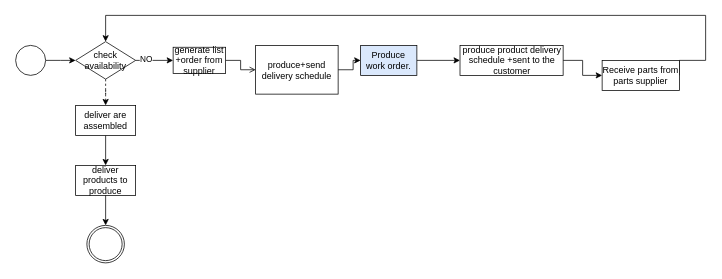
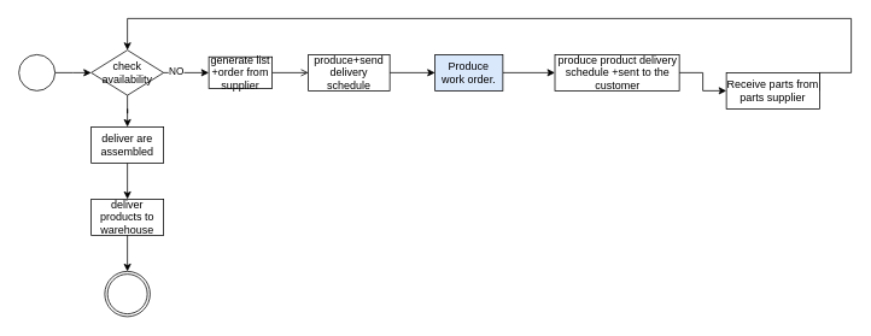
  <mxCell id="0" />
  <mxCell id="1" parent="0" />
  <mxCell id="2" value="" style="edgeStyle=orthogonalEdgeStyle;rounded=0;orthogonalLoop=1;jettySize=auto;html=1;" edge="1" parent="1" source="3"><mxGeometry relative="1" as="geometry"><mxPoint x="100" y="80" as="targetPoint" /></mxGeometry></mxCell>
  <mxCell id="3" value="" style="ellipse;whiteSpace=wrap;html=1;aspect=fixed;" vertex="1" parent="1"><mxGeometry x="20" y="60" width="40" height="40" as="geometry" /></mxCell>
  <mxCell id="4" value="" style="edgeStyle=orthogonalEdgeStyle;rounded=0;orthogonalLoop=1;jettySize=auto;html=1;" edge="1" parent="1"><mxGeometry relative="1" as="geometry"><mxPoint x="180" y="80" as="sourcePoint" /><mxPoint x="230" y="80" as="targetPoint" /></mxGeometry></mxCell>
  <mxCell id="5" value="NO" style="edgeLabel;html=1;align=center;verticalAlign=middle;resizable=0;points=[];" vertex="1" connectable="0" parent="4"><mxGeometry x="-0.48" y="3" relative="1" as="geometry"><mxPoint as="offset" /></mxGeometry></mxCell>
- <mxCell id="6" value="" style="edgeStyle=orthogonalEdgeStyle;rounded=0;orthogonalLoop=1;jettySize=auto;html=1;dashed=1;" edge="1" parent="1" source="7" target="19"><mxGeometry relative="1" as="geometry" /></mxCell>
+ <mxCell id="6" value="" style="edgeStyle=orthogonalEdgeStyle;rounded=0;orthogonalLoop=1;jettySize=auto;html=1;" edge="1" parent="1" source="7" target="19"><mxGeometry relative="1" as="geometry" /></mxCell>
  <mxCell id="7" value="check availability" style="rhombus;whiteSpace=wrap;html=1;" vertex="1" parent="1"><mxGeometry x="100" y="55" width="80" height="50" as="geometry" /></mxCell>
  <mxCell id="8" value="" style="edgeStyle=orthogonalEdgeStyle;rounded=0;orthogonalLoop=1;jettySize=auto;html=1;endArrow=open;" edge="1" parent="1" source="9" target="11"><mxGeometry relative="1" as="geometry" /></mxCell>
  <mxCell id="9" value="generate list +order from supplier" style="whiteSpace=wrap;html=1;" vertex="1" parent="1"><mxGeometry x="230" y="62.5" width="70" height="35" as="geometry" /></mxCell>
  <mxCell id="10" value="" style="edgeStyle=orthogonalEdgeStyle;rounded=0;orthogonalLoop=1;jettySize=auto;html=1;" edge="1" parent="1" source="11" target="13"><mxGeometry relative="1" as="geometry" /></mxCell>
- <mxCell id="11" value="produce+send delivery schedule" style="whiteSpace=wrap;html=1;" vertex="1" parent="1"><mxGeometry x="340" y="60" width="110" height="65" as="geometry" /></mxCell>
+ <mxCell id="11" value="produce+send delivery schedule" style="whiteSpace=wrap;html=1;" vertex="1" parent="1"><mxGeometry x="340" y="60" width="90" height="40" as="geometry" /></mxCell>
  <mxCell id="12" value="" style="edgeStyle=orthogonalEdgeStyle;rounded=0;orthogonalLoop=1;jettySize=auto;html=1;" edge="1" parent="1" source="13" target="15"><mxGeometry relative="1" as="geometry" /></mxCell>
  <mxCell id="13" value="Produce work order." style="whiteSpace=wrap;html=1;fillColor=#dae8fc;" vertex="1" parent="1"><mxGeometry x="480" y="60" width="75" height="40" as="geometry" /></mxCell>
  <mxCell id="14" value="" style="edgeStyle=orthogonalEdgeStyle;rounded=0;orthogonalLoop=1;jettySize=auto;html=1;" edge="1" parent="1" source="15" target="17"><mxGeometry relative="1" as="geometry" /></mxCell>
  <mxCell id="15" value="produce product delivery schedule +sent to the customer" style="whiteSpace=wrap;html=1;" vertex="1" parent="1"><mxGeometry x="612.5" y="60" width="137.5" height="40" as="geometry" /></mxCell>
  <mxCell id="16" style="edgeStyle=orthogonalEdgeStyle;rounded=0;orthogonalLoop=1;jettySize=auto;html=1;exitX=1;exitY=0.5;exitDx=0;exitDy=0;entryX=0.5;entryY=0;entryDx=0;entryDy=0;" edge="1" parent="1" source="17" target="7"><mxGeometry relative="1" as="geometry"><mxPoint x="140" y="20" as="targetPoint" /><mxPoint x="980" y="80" as="sourcePoint" /><Array as="points"><mxPoint x="940" y="80" /><mxPoint x="940" y="20" /><mxPoint x="140" y="20" /></Array></mxGeometry></mxCell>
  <mxCell id="17" value="Receive parts from parts supplier" style="whiteSpace=wrap;html=1;" vertex="1" parent="1"><mxGeometry x="802" y="80" width="103" height="40" as="geometry" /></mxCell>
  <mxCell id="18" value="" style="edgeStyle=orthogonalEdgeStyle;rounded=0;orthogonalLoop=1;jettySize=auto;html=1;" edge="1" parent="1" source="19" target="20"><mxGeometry relative="1" as="geometry" /></mxCell>
  <mxCell id="19" value="deliver are assembled" style="whiteSpace=wrap;html=1;" vertex="1" parent="1"><mxGeometry x="100" y="140" width="80" height="40" as="geometry" /></mxCell>
- <mxCell id="20" value="deliver products to produce" style="whiteSpace=wrap;html=1;" vertex="1" parent="1"><mxGeometry x="100" y="220" width="80" height="40" as="geometry" /></mxCell>
+ <mxCell id="20" value="deliver products to warehouse" style="whiteSpace=wrap;html=1;" vertex="1" parent="1"><mxGeometry x="100" y="220" width="80" height="40" as="geometry" /></mxCell>
  <mxCell id="21" value="" style="points=[[0.145,0.145,0],[0.5,0,0],[0.855,0.145,0],[1,0.5,0],[0.855,0.855,0],[0.5,1,0],[0.145,0.855,0],[0,0.5,0]];shape=mxgraph.bpmn.event;html=1;verticalLabelPosition=bottom;labelBackgroundColor=#ffffff;verticalAlign=top;align=center;perimeter=ellipsePerimeter;outlineConnect=0;aspect=fixed;outline=throwing;symbol=general;" vertex="1" parent="1"><mxGeometry x="115" y="300" width="50" height="50" as="geometry" /></mxCell>
  <mxCell id="22" style="edgeStyle=orthogonalEdgeStyle;rounded=0;orthogonalLoop=1;jettySize=auto;html=1;entryX=0.5;entryY=0;entryDx=0;entryDy=0;entryPerimeter=0;" edge="1" parent="1" source="20" target="21"><mxGeometry relative="1" as="geometry" /></mxCell>
